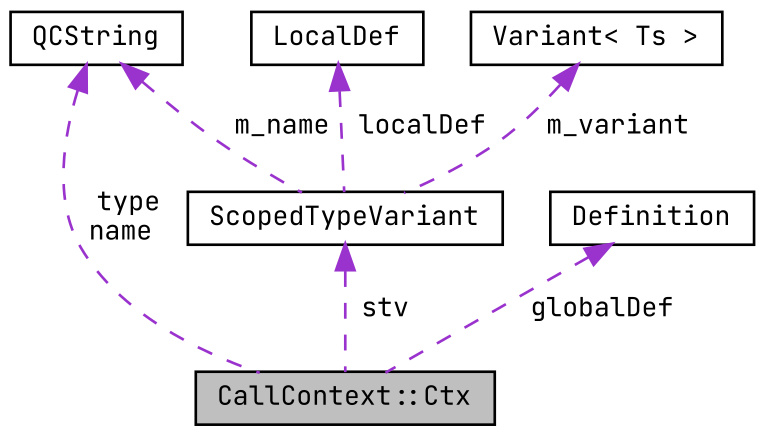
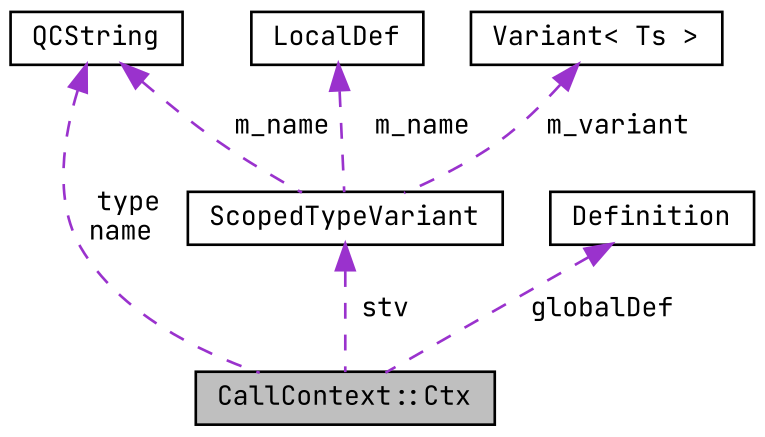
  digraph {
    fontname="JetBrains Mono"
    node [color=black fillcolor=white fontname="JetBrains Mono" fontsize=10 shape=record style=filled]
    edge [color=darkorchid3 dir=back fontname="JetBrains Mono" fontsize=10 labelfontname=Helvetica labelfontsize=10 style=dashed]
    n1 [fillcolor=grey75 fontcolor=black height=0.2 label="CallContext::Ctx" width=0.4]
    n2 [height=0.2 label=QCString width=0.4]
    n3 [height=0.2 label=ScopedTypeVariant width=0.4]
    n4 [height=0.2 label=LocalDef width=0.4]
    n5 [height=0.2 label="Variant\< Ts \>" width=0.4]
    n6 [height=0.2 label=Definition width=0.4]
    n2 -> n1 [label=" type\nname"]
    n2 -> n3 [label=" m_name"]
    n3 -> n1 [label=" stv"]
-   n4 -> n3 [label=" localDef"]
+   n4 -> n3 [label=" m_name"]
    n5 -> n3 [label=" m_variant"]
    n6 -> n1 [label=" globalDef"]
  }
